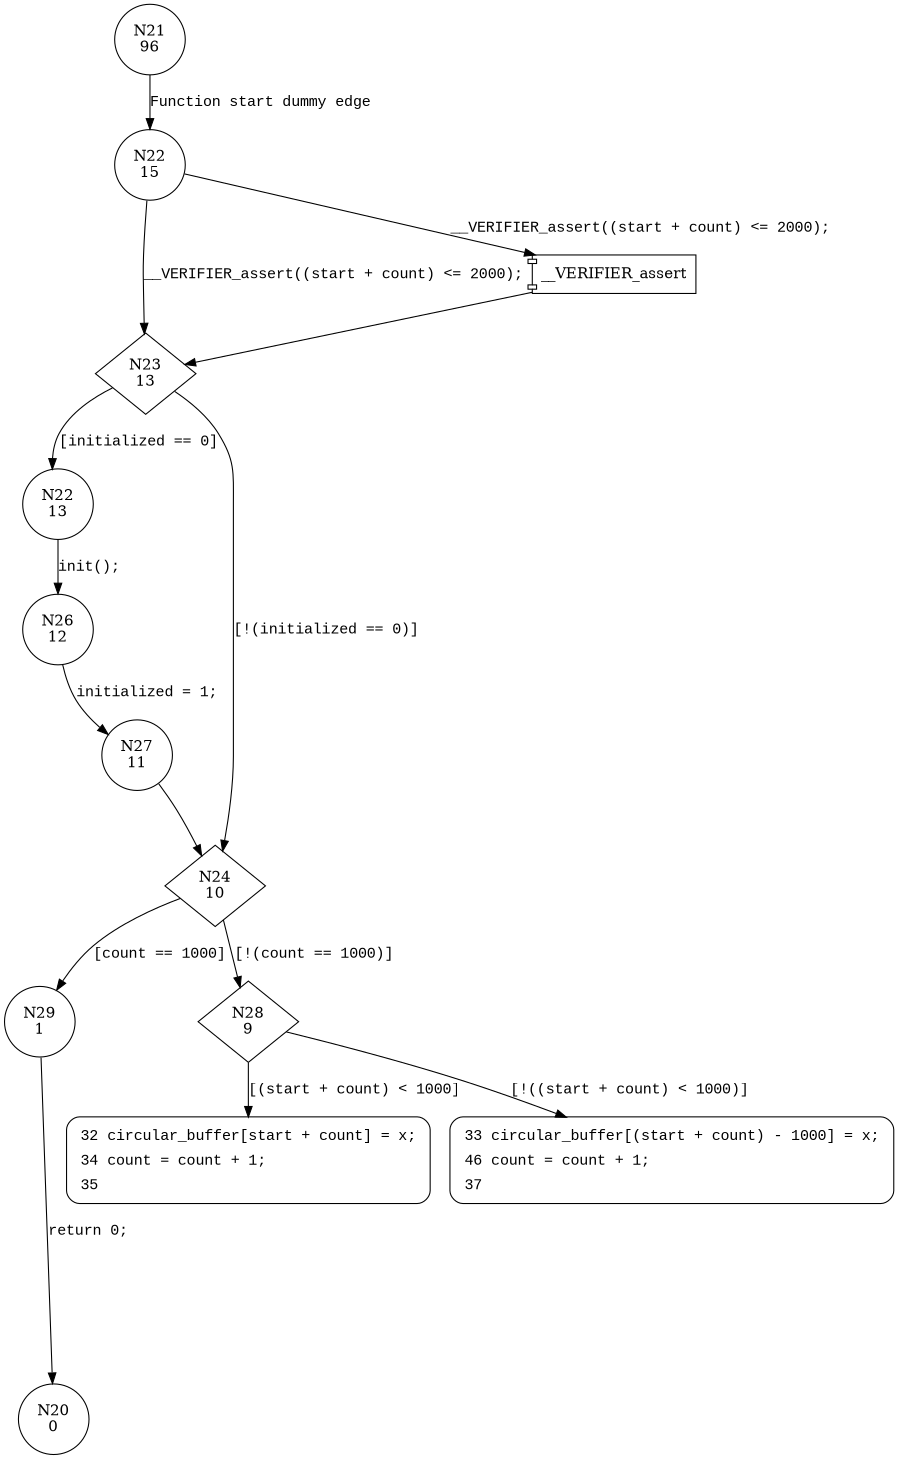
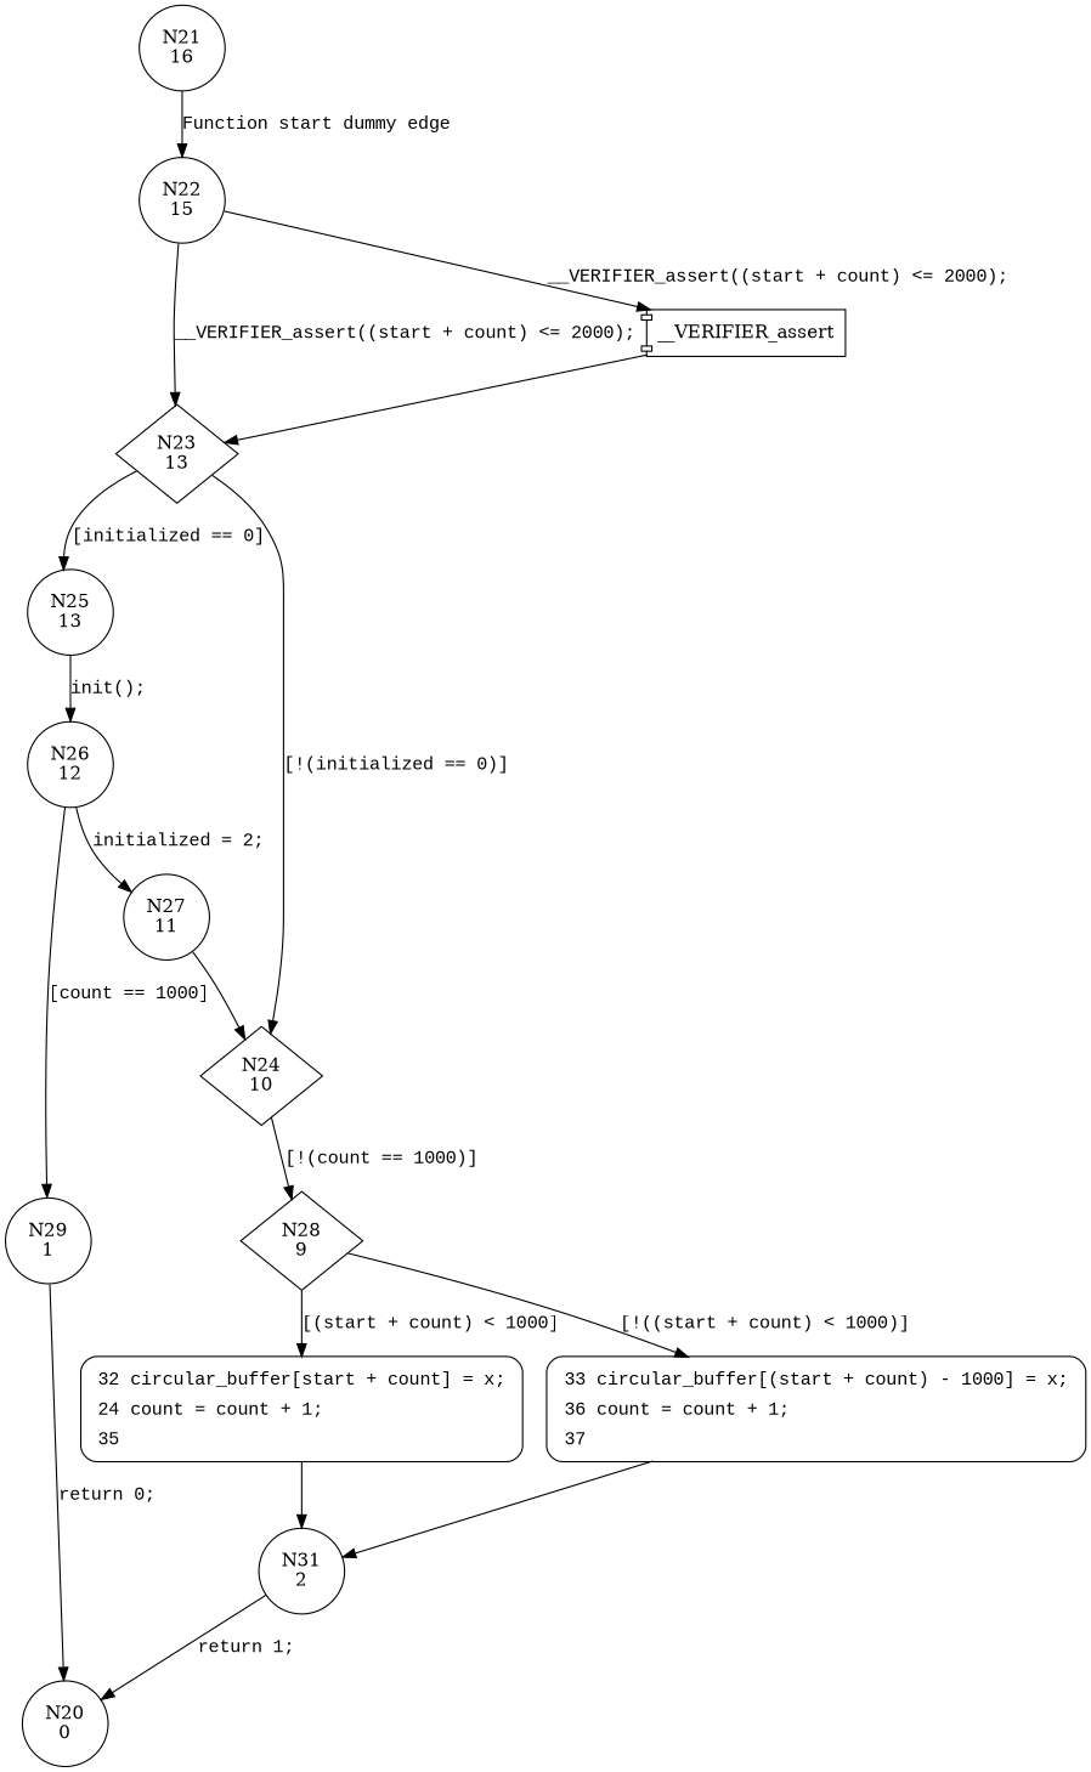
  digraph {
    node [shape=circle]
    edge [fontname="Courier New"]
-   n1 [label="N21\n96"]
+   n1 [label="N21\n16"]
    n2 [label="N22\n15"]
    n3 [label="N23\n13" shape=diamond]
    n4 [label=__VERIFIER_assert shape=component]
-   n5 [label="N22\n13"]
+   n5 [label="N25\n13"]
    n6 [label="N24\n10" shape=diamond]
    n7 [label="N26\n12"]
    n8 [label="N29\n1"]
    n9 [label="N28\n9" shape=diamond]
    n10 [label="N27\n11"]
    n11 [label="N20\n0"]
-   n12 [fillcolor=white fontname="Courier New" label=<<table border="0" cellborder="0" cellpadding="3" bgcolor="white"><tr><td align="right">32</td><td align="left">circular_buffer[start + count] = x;</td></tr><tr><td align="right">34</td><td align="left">count = count + 1;</td></tr><tr><td align="right">35</td><td align="left"></td></tr></table>> penwidth=1 shape=Mrecord style="filled,bold"]
-   n13 [fillcolor=white fontname="Courier New" label=<<table border="0" cellborder="0" cellpadding="3" bgcolor="white"><tr><td align="right">33</td><td align="left">circular_buffer[(start + count) - 1000] = x;</td></tr><tr><td align="right">46</td><td align="left">count = count + 1;</td></tr><tr><td align="right">37</td><td align="left"></td></tr></table>> penwidth=1 shape=Mrecord style="filled,bold"]
+   n12 [fillcolor=white fontname="Courier New" label=<<table border="0" cellborder="0" cellpadding="3" bgcolor="white"><tr><td align="right">32</td><td align="left">circular_buffer[start + count] = x;</td></tr><tr><td align="right">24</td><td align="left">count = count + 1;</td></tr><tr><td align="right">35</td><td align="left"></td></tr></table>> penwidth=1 shape=Mrecord style="filled,bold"]
+   n13 [fillcolor=white fontname="Courier New" label=<<table border="0" cellborder="0" cellpadding="3" bgcolor="white"><tr><td align="right">33</td><td align="left">circular_buffer[(start + count) - 1000] = x;</td></tr><tr><td align="right">36</td><td align="left">count = count + 1;</td></tr><tr><td align="right">37</td><td align="left"></td></tr></table>> penwidth=1 shape=Mrecord style="filled,bold"]
+   n14 [label="N31\n2"]
    n1 -> n2 [label="Function start dummy edge"]
    n2 -> n3 [label="__VERIFIER_assert((start + count) <= 2000);"]
    n2 -> n4 [label="__VERIFIER_assert((start + count) <= 2000);"]
    n3 -> n5 [label="[initialized == 0]"]
    n3 -> n6 [label="[!(initialized == 0)]"]
    n4 -> n3
    n5 -> n7 [label="init();"]
-   n6 -> n8 [label="[count == 1000]"]
+   n7 -> n8 [label="[count == 1000]"]
    n6 -> n9 [label="[!(count == 1000)]"]
-   n7 -> n10 [label="initialized = 1;"]
+   n7 -> n10 [label="initialized = 2;"]
    n8 -> n11 [label="return 0;"]
    n9 -> n12 [label="[(start + count) < 1000]"]
    n9 -> n13 [label="[!((start + count) < 1000)]"]
    n10 -> n6
+   n12 -> n14 [fontname=""]
+   n13 -> n14 [fontname=""]
+   n14 -> n11 [label="return 1;"]
  }
